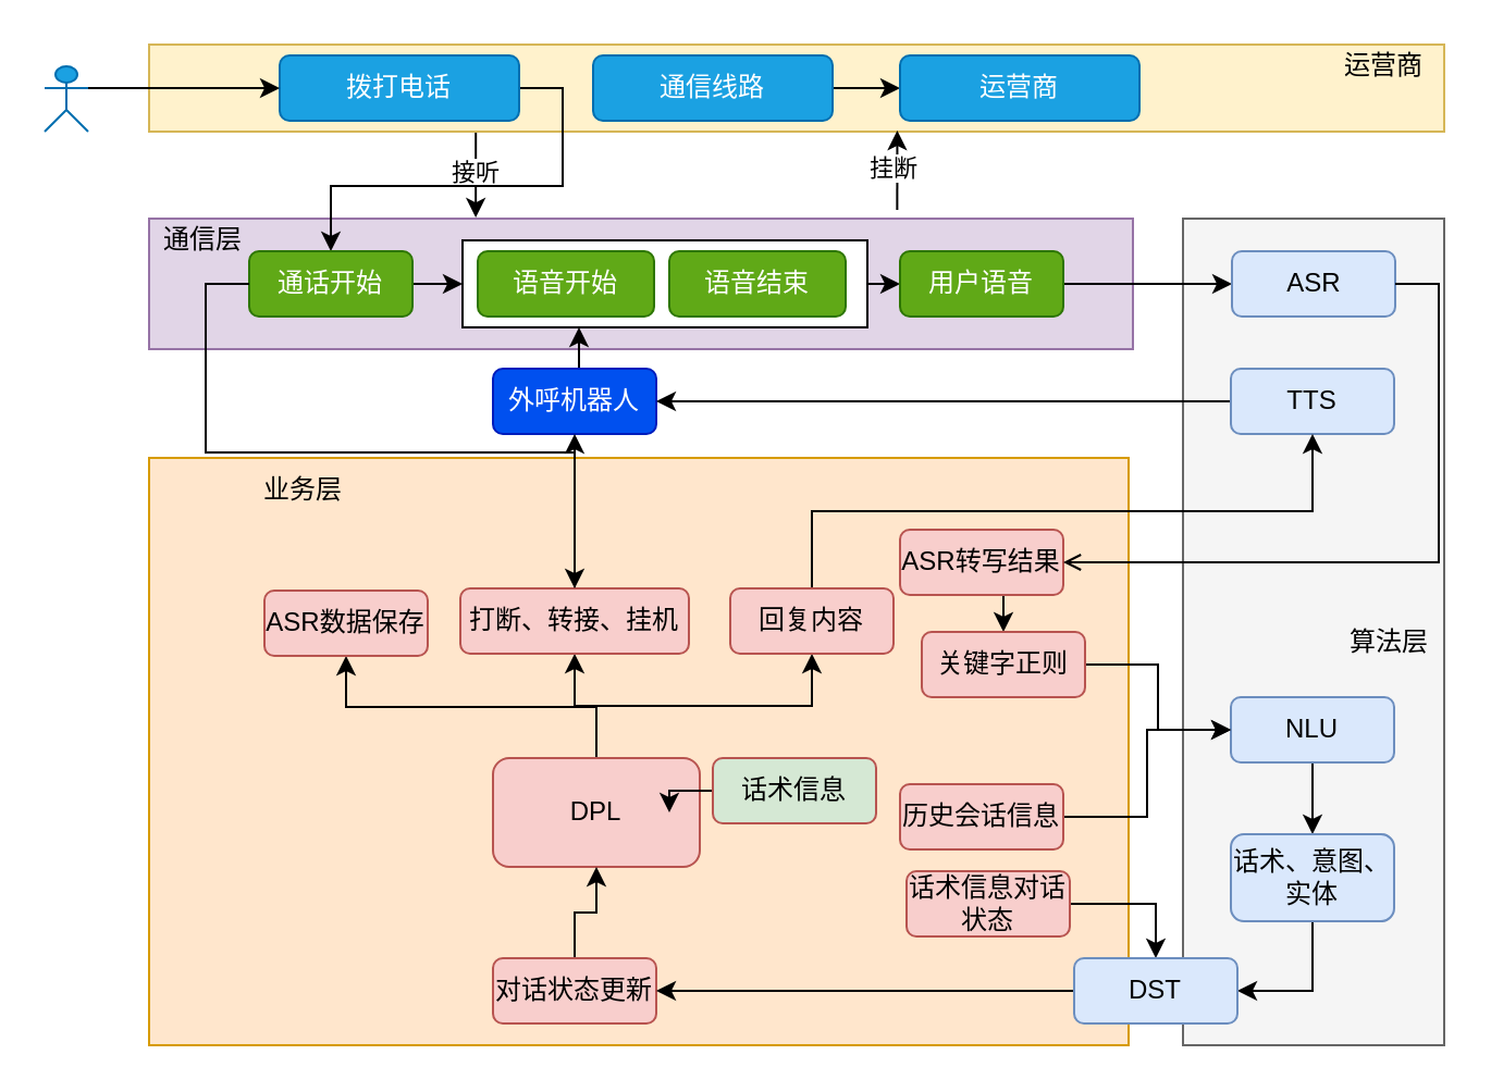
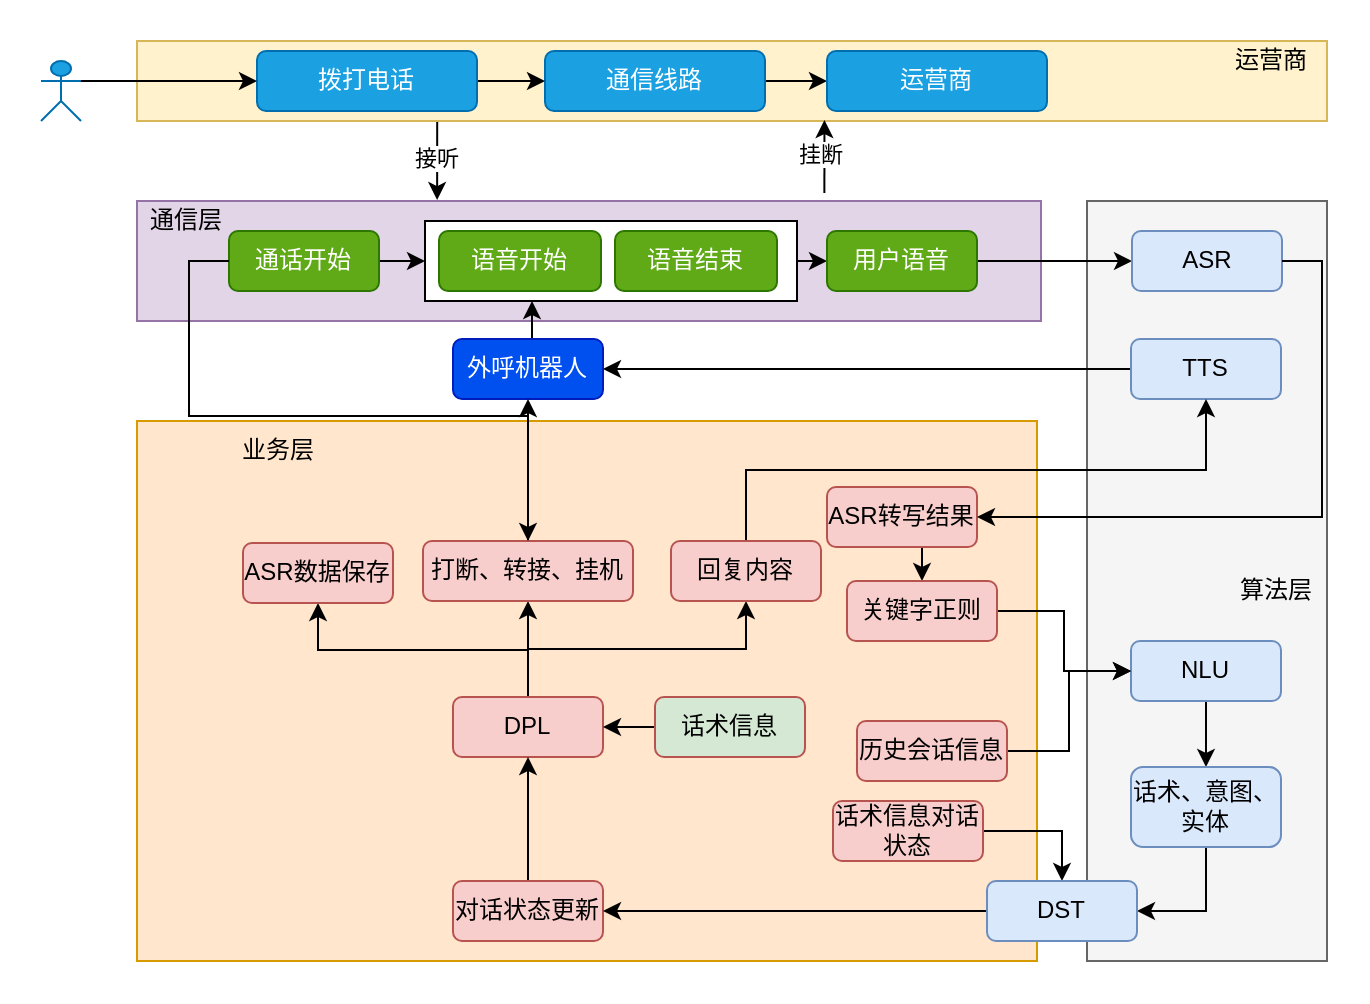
  <mxCell id="0" />
  <mxCell id="1" parent="0" />
  <mxCell id="2" value="" style="rounded=0;whiteSpace=wrap;html=1;fillColor=#f5f5f5;strokeColor=#666666;fontColor=#333333;" vertex="1" parent="1"><mxGeometry x="543" y="100" width="120" height="380" as="geometry" /></mxCell>
  <mxCell id="3" value="接听" style="edgeStyle=orthogonalEdgeStyle;rounded=0;orthogonalLoop=1;jettySize=auto;html=1;exitX=0.25;exitY=1;exitDx=0;exitDy=0;entryX=0.332;entryY=-0.008;entryDx=0;entryDy=0;entryPerimeter=0;" edge="1" parent="1" source="4" target="10"><mxGeometry relative="1" as="geometry" /></mxCell>
  <mxCell id="4" value="" style="rounded=0;whiteSpace=wrap;html=1;fillColor=#fff2cc;strokeColor=#d6b656;" vertex="1" parent="1"><mxGeometry x="68" y="20" width="595" height="40" as="geometry" /></mxCell>
  <mxCell id="5" style="edgeStyle=orthogonalEdgeStyle;rounded=0;orthogonalLoop=1;jettySize=auto;html=1;exitX=1;exitY=0.5;exitDx=0;exitDy=0;entryX=0;entryY=0.5;entryDx=0;entryDy=0;" edge="1" parent="1" source="6" target="7"><mxGeometry relative="1" as="geometry" /></mxCell>
  <mxCell id="6" value="通信线路" style="rounded=1;whiteSpace=wrap;html=1;fillColor=#1ba1e2;fontColor=#ffffff;strokeColor=#006EAF;" vertex="1" parent="1"><mxGeometry x="272" y="25" width="110" height="30" as="geometry" /></mxCell>
  <mxCell id="7" value="运营商" style="rounded=1;whiteSpace=wrap;html=1;fillColor=#1ba1e2;fontColor=#ffffff;strokeColor=#006EAF;" vertex="1" parent="1"><mxGeometry x="413" y="25" width="110" height="30" as="geometry" /></mxCell>
  <mxCell id="8" style="edgeStyle=orthogonalEdgeStyle;rounded=0;orthogonalLoop=1;jettySize=auto;html=1;entryX=0.563;entryY=1.07;entryDx=0;entryDy=0;entryPerimeter=0;" edge="1" parent="1"><mxGeometry relative="1" as="geometry"><mxPoint x="412" y="96" as="sourcePoint" /><mxPoint x="411.725" y="59.5" as="targetPoint" /><Array as="points"><mxPoint x="412" y="60" /><mxPoint x="412" y="60" /></Array></mxGeometry></mxCell>
  <mxCell id="9" value="挂断" style="edgeLabel;html=1;align=center;verticalAlign=middle;resizable=0;points=[];" vertex="1" connectable="0" parent="8"><mxGeometry x="0.068" y="2" relative="1" as="geometry"><mxPoint as="offset" /></mxGeometry></mxCell>
  <mxCell id="10" value="" style="rounded=0;whiteSpace=wrap;html=1;fillColor=#e1d5e7;strokeColor=#9673a6;" vertex="1" parent="1"><mxGeometry x="68" y="100" width="452" height="60" as="geometry" /></mxCell>
- <mxCell id="11" style="edgeStyle=orthogonalEdgeStyle;rounded=0;orthogonalLoop=1;jettySize=auto;html=1;exitX=1;exitY=0.5;exitDx=0;exitDy=0;" edge="1" parent="1" source="12" target="16"><mxGeometry relative="1" as="geometry" /></mxCell>
+ <mxCell id="11" style="edgeStyle=orthogonalEdgeStyle;rounded=0;orthogonalLoop=1;jettySize=auto;html=1;exitX=1;exitY=0.5;exitDx=0;exitDy=0;entryX=0;entryY=0.5;entryDx=0;entryDy=0;" edge="1" parent="1" source="12" target="6"><mxGeometry relative="1" as="geometry" /></mxCell>
  <mxCell id="12" value="拨打电话" style="rounded=1;whiteSpace=wrap;html=1;fillColor=#1ba1e2;strokeColor=#006EAF;fontColor=#ffffff;" vertex="1" parent="1"><mxGeometry x="128" y="25" width="110" height="30" as="geometry" /></mxCell>
  <mxCell id="13" style="edgeStyle=orthogonalEdgeStyle;rounded=0;orthogonalLoop=1;jettySize=auto;html=1;exitX=1;exitY=0.333;exitDx=0;exitDy=0;exitPerimeter=0;entryX=0;entryY=0.5;entryDx=0;entryDy=0;" edge="1" parent="1" source="14" target="12"><mxGeometry relative="1" as="geometry" /></mxCell>
  <mxCell id="14" value="" style="shape=umlActor;verticalLabelPosition=bottom;verticalAlign=top;html=1;outlineConnect=0;fillColor=#1ba1e2;fontColor=#ffffff;strokeColor=#006EAF;" vertex="1" parent="1"><mxGeometry x="20" y="30" width="20" height="30" as="geometry" /></mxCell>
  <mxCell id="15" style="edgeStyle=orthogonalEdgeStyle;rounded=0;orthogonalLoop=1;jettySize=auto;html=1;exitX=1;exitY=0.5;exitDx=0;exitDy=0;entryX=0;entryY=0.5;entryDx=0;entryDy=0;" edge="1" parent="1" source="16" target="18"><mxGeometry relative="1" as="geometry" /></mxCell>
  <mxCell id="16" value="通话开始" style="rounded=1;whiteSpace=wrap;html=1;fillColor=#60a917;fontColor=#ffffff;strokeColor=#2D7600;" vertex="1" parent="1"><mxGeometry x="114" y="115" width="75" height="30" as="geometry" /></mxCell>
  <mxCell id="17" style="edgeStyle=orthogonalEdgeStyle;rounded=0;orthogonalLoop=1;jettySize=auto;html=1;exitX=1;exitY=0.5;exitDx=0;exitDy=0;entryX=0;entryY=0.5;entryDx=0;entryDy=0;" edge="1" parent="1" source="18" target="24"><mxGeometry relative="1" as="geometry" /></mxCell>
  <mxCell id="18" value="" style="rounded=0;whiteSpace=wrap;html=1;" vertex="1" parent="1"><mxGeometry x="212" y="110" width="186" height="40" as="geometry" /></mxCell>
  <mxCell id="19" value="语音开始" style="rounded=1;whiteSpace=wrap;html=1;fillColor=#60a917;fontColor=#ffffff;strokeColor=#2D7600;" vertex="1" parent="1"><mxGeometry x="219" y="115" width="81" height="30" as="geometry" /></mxCell>
  <mxCell id="20" value="语音结束" style="rounded=1;whiteSpace=wrap;html=1;fillColor=#60a917;fontColor=#ffffff;strokeColor=#2D7600;" vertex="1" parent="1"><mxGeometry x="307" y="115" width="81" height="30" as="geometry" /></mxCell>
  <mxCell id="21" style="edgeStyle=orthogonalEdgeStyle;rounded=0;orthogonalLoop=1;jettySize=auto;html=1;exitX=0.5;exitY=0;exitDx=0;exitDy=0;entryX=0.25;entryY=1;entryDx=0;entryDy=0;" edge="1" parent="1"><mxGeometry relative="1" as="geometry"><mxPoint x="270.5" y="169" as="sourcePoint" /><mxPoint x="265.5" y="150" as="targetPoint" /></mxGeometry></mxCell>
  <mxCell id="22" value="外呼机器人" style="rounded=1;whiteSpace=wrap;html=1;fillColor=#0050ef;fontColor=#ffffff;strokeColor=#001DBC;" vertex="1" parent="1"><mxGeometry x="226" y="169" width="75" height="30" as="geometry" /></mxCell>
  <mxCell id="23" style="edgeStyle=orthogonalEdgeStyle;rounded=0;orthogonalLoop=1;jettySize=auto;html=1;exitX=1;exitY=0.5;exitDx=0;exitDy=0;" edge="1" parent="1" source="24" target="25"><mxGeometry relative="1" as="geometry" /></mxCell>
  <mxCell id="24" value="用户语音" style="rounded=1;whiteSpace=wrap;html=1;fillColor=#60a917;fontColor=#ffffff;strokeColor=#2D7600;" vertex="1" parent="1"><mxGeometry x="413" y="115" width="75" height="30" as="geometry" /></mxCell>
  <mxCell id="25" value="ASR" style="rounded=1;whiteSpace=wrap;html=1;fillColor=#dae8fc;strokeColor=#6c8ebf;" vertex="1" parent="1"><mxGeometry x="565.5" y="115" width="75" height="30" as="geometry" /></mxCell>
  <mxCell id="26" style="edgeStyle=orthogonalEdgeStyle;rounded=0;orthogonalLoop=1;jettySize=auto;html=1;exitX=0;exitY=0.5;exitDx=0;exitDy=0;" edge="1" parent="1" source="27" target="22"><mxGeometry relative="1" as="geometry" /></mxCell>
  <mxCell id="27" value="TTS" style="rounded=1;whiteSpace=wrap;html=1;fillColor=#dae8fc;strokeColor=#6c8ebf;" vertex="1" parent="1"><mxGeometry x="565" y="169" width="75" height="30" as="geometry" /></mxCell>
  <mxCell id="28" value="" style="rounded=0;whiteSpace=wrap;html=1;fillColor=#ffe6cc;strokeColor=#d79b00;" vertex="1" parent="1"><mxGeometry x="68" y="210" width="450" height="270" as="geometry" /></mxCell>
  <mxCell id="29" style="edgeStyle=orthogonalEdgeStyle;rounded=0;orthogonalLoop=1;jettySize=auto;html=1;exitX=0.5;exitY=1;exitDx=0;exitDy=0;entryX=0.5;entryY=0;entryDx=0;entryDy=0;" edge="1" parent="1" source="30" target="32"><mxGeometry relative="1" as="geometry" /></mxCell>
  <mxCell id="30" value="NLU" style="rounded=1;whiteSpace=wrap;html=1;fillColor=#dae8fc;strokeColor=#6c8ebf;" vertex="1" parent="1"><mxGeometry x="565" y="320" width="75" height="30" as="geometry" /></mxCell>
  <mxCell id="31" style="edgeStyle=orthogonalEdgeStyle;rounded=0;orthogonalLoop=1;jettySize=auto;html=1;exitX=0.5;exitY=1;exitDx=0;exitDy=0;entryX=1;entryY=0.5;entryDx=0;entryDy=0;" edge="1" parent="1" source="32" target="56"><mxGeometry relative="1" as="geometry" /></mxCell>
  <mxCell id="32" value="话术、意图、实体" style="rounded=1;whiteSpace=wrap;html=1;fillColor=#dae8fc;strokeColor=#6c8ebf;" vertex="1" parent="1"><mxGeometry x="565" y="383" width="75" height="40" as="geometry" /></mxCell>
  <mxCell id="33" style="edgeStyle=orthogonalEdgeStyle;rounded=0;orthogonalLoop=1;jettySize=auto;html=1;exitX=0.5;exitY=1;exitDx=0;exitDy=0;entryX=0.5;entryY=0;entryDx=0;entryDy=0;" edge="1" parent="1" source="34" target="36"><mxGeometry relative="1" as="geometry" /></mxCell>
  <mxCell id="34" value="ASR转写结果" style="rounded=1;whiteSpace=wrap;html=1;fillColor=#f8cecc;strokeColor=#b85450;" vertex="1" parent="1"><mxGeometry x="413" y="243" width="75" height="30" as="geometry" /></mxCell>
  <mxCell id="35" style="edgeStyle=orthogonalEdgeStyle;rounded=0;orthogonalLoop=1;jettySize=auto;html=1;exitX=1;exitY=0.5;exitDx=0;exitDy=0;entryX=0;entryY=0.5;entryDx=0;entryDy=0;" edge="1" parent="1" source="36" target="30"><mxGeometry relative="1" as="geometry" /></mxCell>
  <mxCell id="36" value="关键字正则" style="rounded=1;whiteSpace=wrap;html=1;fillColor=#f8cecc;strokeColor=#b85450;" vertex="1" parent="1"><mxGeometry x="423" y="290" width="75" height="30" as="geometry" /></mxCell>
  <mxCell id="37" style="edgeStyle=orthogonalEdgeStyle;rounded=0;orthogonalLoop=1;jettySize=auto;html=1;exitX=1;exitY=0.5;exitDx=0;exitDy=0;entryX=0;entryY=0.5;entryDx=0;entryDy=0;" edge="1" parent="1" source="38" target="30"><mxGeometry relative="1" as="geometry" /></mxCell>
- <mxCell id="38" value="历史会话信息" style="rounded=1;whiteSpace=wrap;html=1;fillColor=#f8cecc;strokeColor=#b85450;" vertex="1" parent="1"><mxGeometry x="413" y="360" width="75" height="30" as="geometry" /></mxCell>
+ <mxCell id="38" value="历史会话信息" style="rounded=1;whiteSpace=wrap;html=1;fillColor=#f8cecc;strokeColor=#b85450;" vertex="1" parent="1"><mxGeometry x="428" y="360" width="75" height="30" as="geometry" /></mxCell>
  <mxCell id="39" style="edgeStyle=orthogonalEdgeStyle;rounded=0;orthogonalLoop=1;jettySize=auto;html=1;exitX=1;exitY=0.5;exitDx=0;exitDy=0;entryX=0.5;entryY=0;entryDx=0;entryDy=0;" edge="1" parent="1" source="40" target="56"><mxGeometry relative="1" as="geometry" /></mxCell>
  <mxCell id="40" value="话术信息对话状态" style="rounded=1;whiteSpace=wrap;html=1;fillColor=#f8cecc;strokeColor=#b85450;" vertex="1" parent="1"><mxGeometry x="416" y="400" width="75" height="30" as="geometry" /></mxCell>
  <mxCell id="41" style="edgeStyle=orthogonalEdgeStyle;rounded=0;orthogonalLoop=1;jettySize=auto;html=1;exitX=0.5;exitY=0;exitDx=0;exitDy=0;entryX=0.5;entryY=1;entryDx=0;entryDy=0;" edge="1" parent="1" source="44" target="51"><mxGeometry relative="1" as="geometry" /></mxCell>
  <mxCell id="42" style="edgeStyle=orthogonalEdgeStyle;rounded=0;orthogonalLoop=1;jettySize=auto;html=1;exitX=0.5;exitY=0;exitDx=0;exitDy=0;entryX=0.5;entryY=1;entryDx=0;entryDy=0;" edge="1" parent="1" source="44" target="53"><mxGeometry relative="1" as="geometry" /></mxCell>
  <mxCell id="43" style="edgeStyle=orthogonalEdgeStyle;rounded=0;orthogonalLoop=1;jettySize=auto;html=1;exitX=0.5;exitY=0;exitDx=0;exitDy=0;" edge="1" parent="1" source="44" target="49"><mxGeometry relative="1" as="geometry" /></mxCell>
- <mxCell id="44" value="DPL" style="rounded=1;whiteSpace=wrap;html=1;fillColor=#f8cecc;strokeColor=#b85450;" vertex="1" parent="1"><mxGeometry x="226" y="348" width="95" height="50" as="geometry" /></mxCell>
+ <mxCell id="44" value="DPL" style="rounded=1;whiteSpace=wrap;html=1;fillColor=#f8cecc;strokeColor=#b85450;" vertex="1" parent="1"><mxGeometry x="226" y="348" width="75" height="30" as="geometry" /></mxCell>
  <mxCell id="45" style="edgeStyle=orthogonalEdgeStyle;rounded=0;orthogonalLoop=1;jettySize=auto;html=1;exitX=0.5;exitY=0;exitDx=0;exitDy=0;entryX=0.5;entryY=1;entryDx=0;entryDy=0;" edge="1" parent="1" source="46" target="44"><mxGeometry relative="1" as="geometry" /></mxCell>
  <mxCell id="46" value="对话状态更新" style="rounded=1;whiteSpace=wrap;html=1;fillColor=#f8cecc;strokeColor=#b85450;" vertex="1" parent="1"><mxGeometry x="226" y="440" width="75" height="30" as="geometry" /></mxCell>
  <mxCell id="47" style="edgeStyle=orthogonalEdgeStyle;rounded=0;orthogonalLoop=1;jettySize=auto;html=1;exitX=0;exitY=0.5;exitDx=0;exitDy=0;" edge="1" parent="1" source="48" target="44"><mxGeometry relative="1" as="geometry" /></mxCell>
  <mxCell id="48" value="话术信息" style="rounded=1;whiteSpace=wrap;html=1;fillColor=#d5e8d4;strokeColor=#b85450;" vertex="1" parent="1"><mxGeometry x="327" y="348" width="75" height="30" as="geometry" /></mxCell>
  <mxCell id="49" value="ASR数据保存" style="rounded=1;whiteSpace=wrap;html=1;fillColor=#f8cecc;strokeColor=#b85450;" vertex="1" parent="1"><mxGeometry x="121" y="271" width="75" height="30" as="geometry" /></mxCell>
  <mxCell id="50" style="edgeStyle=orthogonalEdgeStyle;rounded=0;orthogonalLoop=1;jettySize=auto;html=1;exitX=0.5;exitY=0;exitDx=0;exitDy=0;entryX=0.5;entryY=1;entryDx=0;entryDy=0;" edge="1" parent="1" source="51" target="22"><mxGeometry relative="1" as="geometry" /></mxCell>
  <mxCell id="51" value="打断、转接、挂机" style="rounded=1;whiteSpace=wrap;html=1;fillColor=#f8cecc;strokeColor=#b85450;" vertex="1" parent="1"><mxGeometry x="211" y="270" width="105" height="30" as="geometry" /></mxCell>
  <mxCell id="52" style="edgeStyle=orthogonalEdgeStyle;rounded=0;orthogonalLoop=1;jettySize=auto;html=1;exitX=0.5;exitY=0;exitDx=0;exitDy=0;entryX=0.5;entryY=1;entryDx=0;entryDy=0;" edge="1" parent="1" source="53" target="27"><mxGeometry relative="1" as="geometry" /></mxCell>
  <mxCell id="53" value="回复内容" style="rounded=1;whiteSpace=wrap;html=1;fillColor=#f8cecc;strokeColor=#b85450;" vertex="1" parent="1"><mxGeometry x="335" y="270" width="75" height="30" as="geometry" /></mxCell>
  <mxCell id="54" style="edgeStyle=orthogonalEdgeStyle;rounded=0;orthogonalLoop=1;jettySize=auto;html=1;exitX=0.5;exitY=1;exitDx=0;exitDy=0;" edge="1" parent="1" source="40" target="40"><mxGeometry relative="1" as="geometry" /></mxCell>
  <mxCell id="55" style="edgeStyle=orthogonalEdgeStyle;rounded=0;orthogonalLoop=1;jettySize=auto;html=1;exitX=0;exitY=0.5;exitDx=0;exitDy=0;entryX=1;entryY=0.5;entryDx=0;entryDy=0;" edge="1" parent="1" source="56" target="46"><mxGeometry relative="1" as="geometry" /></mxCell>
  <mxCell id="56" value="DST" style="rounded=1;whiteSpace=wrap;html=1;fillColor=#dae8fc;strokeColor=#6c8ebf;" vertex="1" parent="1"><mxGeometry x="493" y="440" width="75" height="30" as="geometry" /></mxCell>
- <mxCell id="57" style="edgeStyle=orthogonalEdgeStyle;rounded=0;orthogonalLoop=1;jettySize=auto;html=1;exitX=1;exitY=0.5;exitDx=0;exitDy=0;entryX=1;entryY=0.5;entryDx=0;entryDy=0;endArrow=open;" edge="1" parent="1" source="25" target="34"><mxGeometry relative="1" as="geometry" /></mxCell>
+ <mxCell id="57" style="edgeStyle=orthogonalEdgeStyle;rounded=0;orthogonalLoop=1;jettySize=auto;html=1;exitX=1;exitY=0.5;exitDx=0;exitDy=0;entryX=1;entryY=0.5;entryDx=0;entryDy=0;" edge="1" parent="1" source="25" target="34"><mxGeometry relative="1" as="geometry" /></mxCell>
  <mxCell id="58" style="edgeStyle=orthogonalEdgeStyle;rounded=0;orthogonalLoop=1;jettySize=auto;html=1;exitX=0;exitY=0.5;exitDx=0;exitDy=0;" edge="1" parent="1" source="16" target="51"><mxGeometry relative="1" as="geometry" /></mxCell>
  <mxCell id="59" value="运营商" style="text;html=1;strokeColor=none;fillColor=none;align=center;verticalAlign=middle;whiteSpace=wrap;rounded=0;" vertex="1" parent="1"><mxGeometry x="608" y="20" width="55" height="20" as="geometry" /></mxCell>
  <mxCell id="60" value="通信层" style="text;html=1;strokeColor=none;fillColor=none;align=center;verticalAlign=middle;whiteSpace=wrap;rounded=0;" vertex="1" parent="1"><mxGeometry x="68" y="100" width="50" height="20" as="geometry" /></mxCell>
  <mxCell id="61" value="算法层" style="text;html=1;strokeColor=none;fillColor=none;align=center;verticalAlign=middle;whiteSpace=wrap;rounded=0;" vertex="1" parent="1"><mxGeometry x="613" y="280" width="50" height="30" as="geometry" /></mxCell>
  <mxCell id="62" value="业务层" style="text;html=1;strokeColor=none;fillColor=none;align=center;verticalAlign=middle;whiteSpace=wrap;rounded=0;" vertex="1" parent="1"><mxGeometry x="114" y="210" width="50" height="30" as="geometry" /></mxCell>
